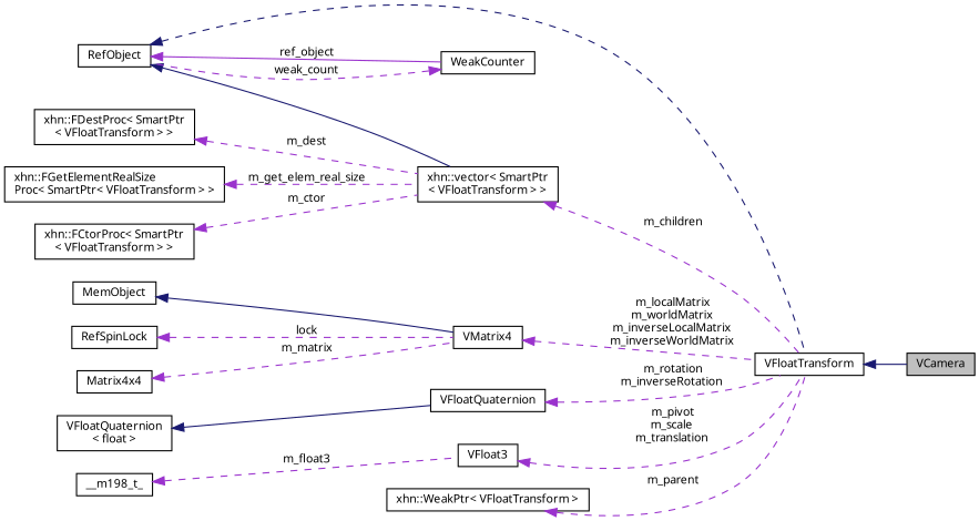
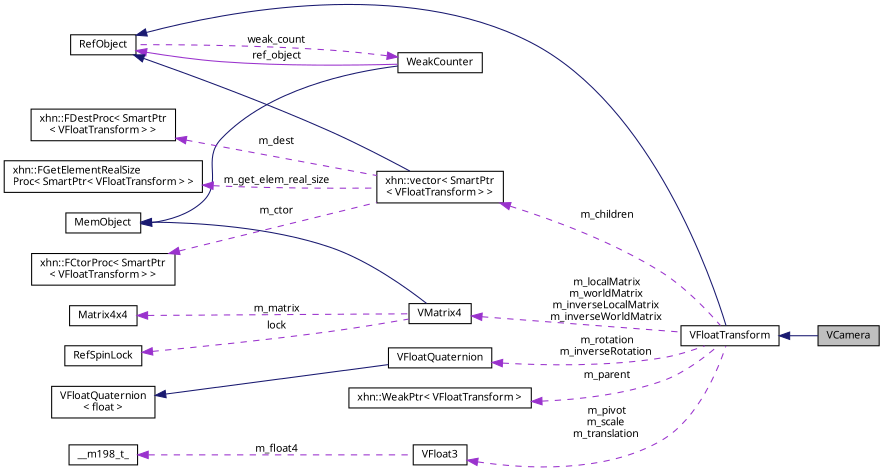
  digraph {
    fontname="Noto Sans"
    rankdir=LR
    node [color=black fillcolor=white fontname="Noto Sans" fontsize=10 shape=record style=filled]
    edge [color=darkorchid3 dir=back fontname="Noto Sans" fontsize=10 labelfontname=Helvetica labelfontsize=10 style=dashed]
    n1 [fillcolor=grey75 fontcolor=black height=0.2 label=VCamera width=0.4]
    n2 [height=0.2 label=VFloatTransform width=0.4]
    n3 [height=0.2 label=RefObject width=0.4]
    n4 [height=0.2 label=WeakCounter width=0.4]
    n5 [height=0.2 label="xhn::vector\< SmartPtr\l\< VFloatTransform \> \>" width=0.4]
    n6 [height=0.2 label=MemObject width=0.4]
    n7 [height=0.2 label=VMatrix4 width=0.4]
    n8 [height=0.2 label=RefSpinLock width=0.4]
    n9 [height=0.2 label=VFloatQuaternion width=0.4]
    n10 [height=0.2 label="VFloatQuaternion\l\< float \>" width=0.4]
    n11 [height=0.2 label=VFloat3 width=0.4]
    n12 [height=0.2 label=__m198_t_ width=0.4]
    n13 [height=0.2 label=Matrix4x4 width=0.4]
    n14 [height=0.2 label="xhn::FDestProc\< SmartPtr\l\< VFloatTransform \> \>" width=0.4]
    n15 [height=0.2 label="xhn::FGetElementRealSize\lProc\< SmartPtr\< VFloatTransform \> \>" width=0.4]
    n16 [height=0.2 label="xhn::FCtorProc\< SmartPtr\l\< VFloatTransform \> \>" width=0.4]
    n17 [height=0.2 label="xhn::WeakPtr\< VFloatTransform \>" width=0.4]
    n2 -> n1 [color=midnightblue style=solid]
-   n3 -> n2 [color=midnightblue]
+   n3 -> n2 [color=midnightblue style=solid]
    n3 -> n4 [label=" ref_object" style=solid]
    n3 -> n5 [color=midnightblue style=solid]
    n4 -> n3 [label=" weak_count"]
    n5 -> n2 [label=" m_children"]
+   n6 -> n4 [color=midnightblue style=solid]
    n6 -> n7 [color=midnightblue style=solid]
    n7 -> n2 [label=" m_localMatrix\nm_worldMatrix\nm_inverseLocalMatrix\nm_inverseWorldMatrix"]
    n8 -> n7 [label=" lock"]
    n9 -> n2 [label=" m_rotation\nm_inverseRotation"]
    n10 -> n9 [color=midnightblue style=solid]
    n11 -> n2 [label=" m_pivot\nm_scale\nm_translation"]
-   n12 -> n11 [label=" m_float3"]
+   n12 -> n11 [label=" m_float4"]
    n13 -> n7 [label=" m_matrix"]
    n14 -> n5 [label=" m_dest"]
    n15 -> n5 [label=" m_get_elem_real_size"]
    n16 -> n5 [label=" m_ctor"]
    n17 -> n2 [label=" m_parent"]
  }
